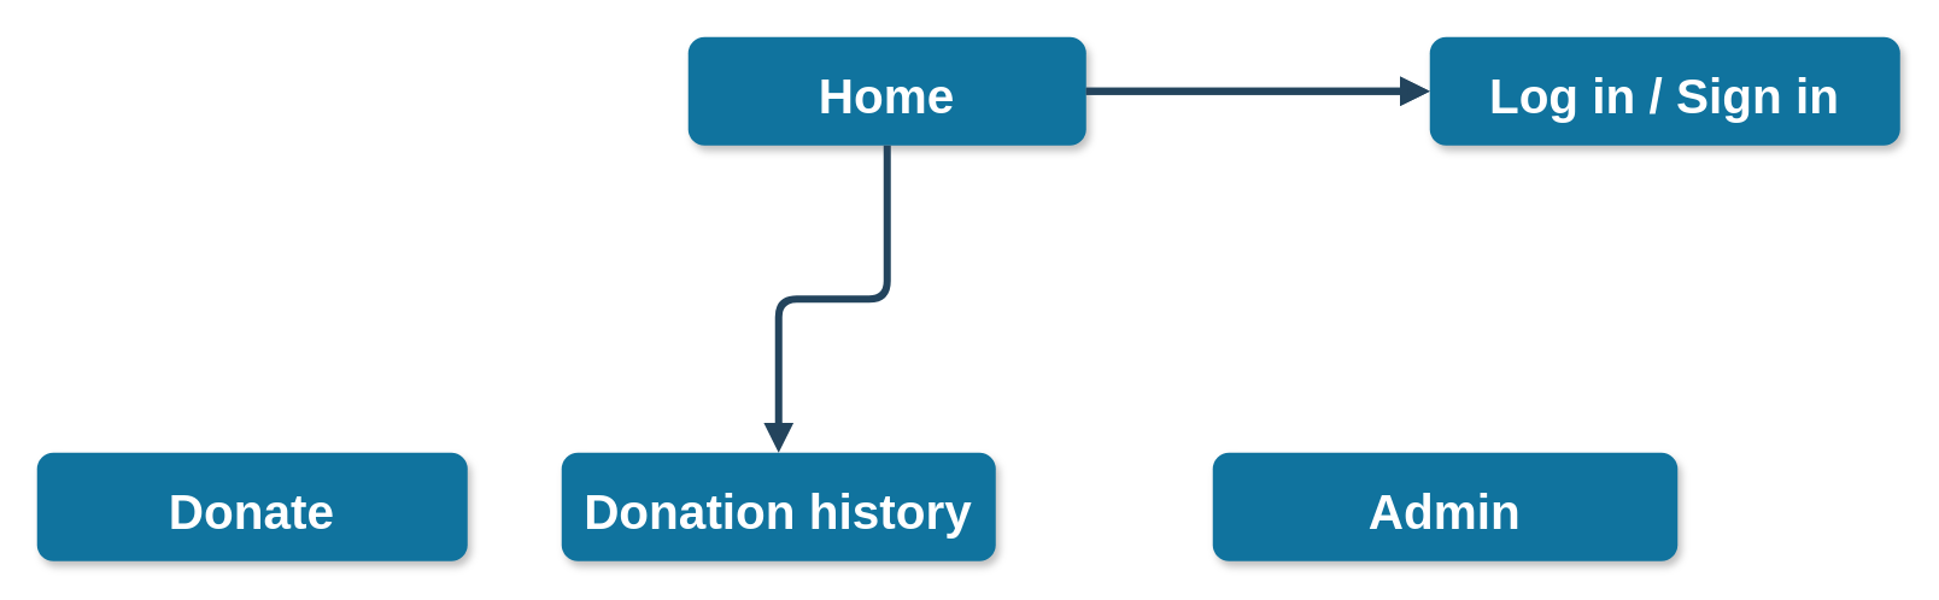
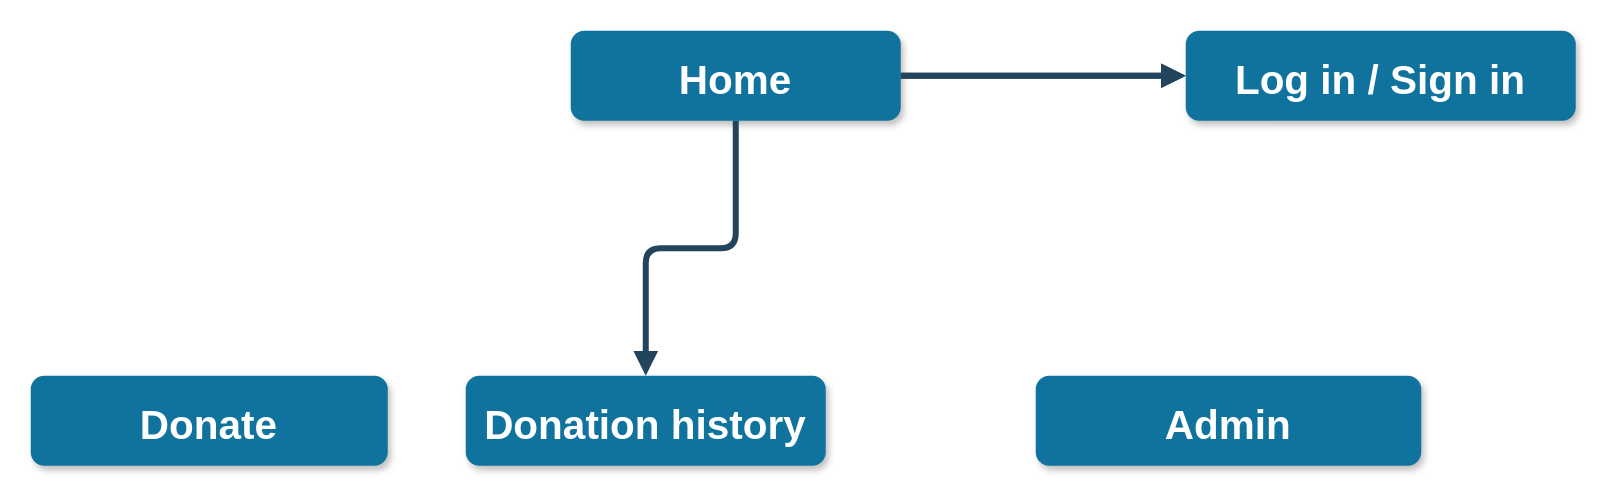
  <mxCell id="0" />
  <mxCell id="1" parent="0" />
  <mxCell id="2" value="Home" style="rounded=1;fillColor=#10739E;strokeColor=none;shadow=1;gradientColor=none;fontStyle=1;fontColor=#FFFFFF;fontSize=27;" parent="1" vertex="1"><mxGeometry x="380" y="20" width="220" height="60" as="geometry" /></mxCell>
  <mxCell id="3" value="Log in / Sign in" style="rounded=1;fillColor=#10739E;strokeColor=none;shadow=1;gradientColor=none;fontStyle=1;fontColor=#FFFFFF;fontSize=27;" parent="1" vertex="1"><mxGeometry x="790" y="20" width="260" height="60" as="geometry" /></mxCell>
  <mxCell id="4" value="Donate" style="rounded=1;fillColor=#10739E;strokeColor=none;shadow=1;gradientColor=none;fontStyle=1;fontColor=#FFFFFF;fontSize=27;" parent="1" vertex="1"><mxGeometry x="20" y="250" width="238" height="60" as="geometry" /></mxCell>
  <mxCell id="5" value="Donation history" style="rounded=1;fillColor=#10739E;strokeColor=none;shadow=1;gradientColor=none;fontStyle=1;fontColor=#FFFFFF;fontSize=27;" parent="1" vertex="1"><mxGeometry x="310" y="250" width="240" height="60" as="geometry" /></mxCell>
  <mxCell id="6" value="" style="edgeStyle=elbowEdgeStyle;elbow=vertical;strokeWidth=4;endArrow=block;endFill=1;fontStyle=1;strokeColor=#23445D;fontSize=27;" parent="1" source="2" target="3" edge="1"><mxGeometry x="-18" y="405.5" width="100" height="100" as="geometry"><mxPoint x="-338" y="75.5" as="sourcePoint" /><mxPoint x="-238" y="-24.5" as="targetPoint" /></mxGeometry></mxCell>
  <mxCell id="7" value="" style="edgeStyle=elbowEdgeStyle;elbow=vertical;strokeWidth=4;endArrow=block;endFill=1;fontStyle=1;strokeColor=#23445D;fontSize=27;entryX=0;entryY=0.5;entryDx=0;entryDy=0;" parent="1" target="3" edge="1"><mxGeometry x="-18" y="405.5" width="100" height="100" as="geometry"><mxPoint x="600" y="50" as="sourcePoint" /><mxPoint x="880" y="50" as="targetPoint" /></mxGeometry></mxCell>
  <mxCell id="8" value="" style="edgeStyle=elbowEdgeStyle;elbow=vertical;strokeWidth=4;endArrow=block;endFill=1;fontStyle=1;strokeColor=#23445D;fontSize=27;" parent="1" source="2" target="5" edge="1"><mxGeometry x="-18" y="405.5" width="100" height="100" as="geometry"><mxPoint x="-338" y="75.5" as="sourcePoint" /><mxPoint x="-238" y="-24.5" as="targetPoint" /></mxGeometry></mxCell>
- <mxCell id="9" value="Admin" style="rounded=1;fillColor=#10739E;strokeColor=none;shadow=1;gradientColor=none;fontStyle=1;fontColor=#FFFFFF;fontSize=27;" parent="1" vertex="1"><mxGeometry x="670" y="250" width="257" height="60" as="geometry" /></mxCell>
+ <mxCell id="9" value="Admin" style="rounded=1;fillColor=#10739E;strokeColor=none;shadow=1;gradientColor=none;fontStyle=1;fontColor=#FFFFFF;fontSize=27;" parent="1" vertex="1"><mxGeometry x="690" y="250" width="257" height="60" as="geometry" /></mxCell>
